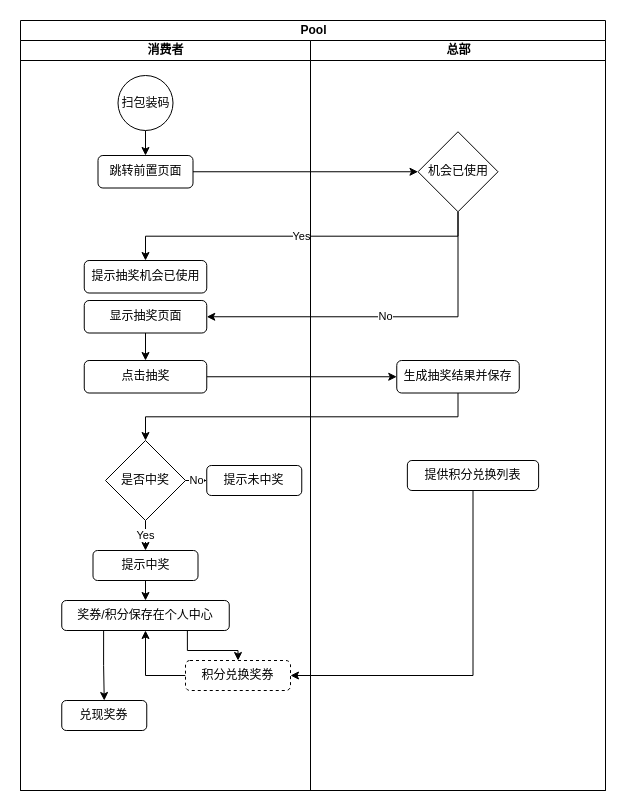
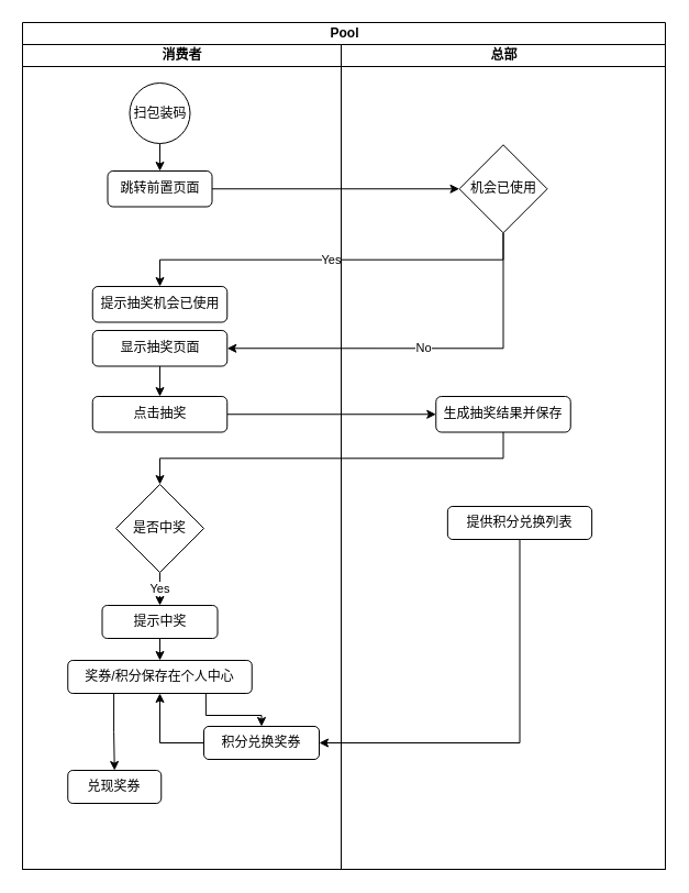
  <mxCell id="0" />
  <mxCell id="1" parent="0" />
  <mxCell id="2" value="Pool" style="swimlane;childLayout=stackLayout;resizeParent=1;resizeParentMax=0;startSize=20;html=1;" parent="1" vertex="1"><mxGeometry x="20" y="20" width="585" height="770" as="geometry" /></mxCell>
  <mxCell id="3" style="edgeStyle=orthogonalEdgeStyle;rounded=0;orthogonalLoop=1;jettySize=auto;html=1;exitX=1;exitY=0.5;exitDx=0;exitDy=0;entryX=0;entryY=0.5;entryDx=0;entryDy=0;" edge="1" parent="2" source="11" target="29"><mxGeometry relative="1" as="geometry"><mxPoint x="313.75" y="151.25" as="targetPoint" /></mxGeometry></mxCell>
  <mxCell id="4" value="Yes" style="edgeStyle=orthogonalEdgeStyle;rounded=0;orthogonalLoop=1;jettySize=auto;html=1;exitX=0.5;exitY=1;exitDx=0;exitDy=0;entryX=0.5;entryY=0;entryDx=0;entryDy=0;" edge="1" parent="2" source="29" target="12"><mxGeometry relative="1" as="geometry" /></mxCell>
  <mxCell id="5" value="No" style="edgeStyle=orthogonalEdgeStyle;rounded=0;orthogonalLoop=1;jettySize=auto;html=1;exitX=0.5;exitY=1;exitDx=0;exitDy=0;entryX=1;entryY=0.5;entryDx=0;entryDy=0;" edge="1" parent="2" source="29" target="14"><mxGeometry relative="1" as="geometry" /></mxCell>
  <mxCell id="6" style="edgeStyle=orthogonalEdgeStyle;rounded=0;orthogonalLoop=1;jettySize=auto;html=1;exitX=1;exitY=0.5;exitDx=0;exitDy=0;entryX=0;entryY=0.5;entryDx=0;entryDy=0;" edge="1" parent="2" source="15" target="30"><mxGeometry relative="1" as="geometry"><mxPoint x="310" y="350" as="targetPoint" /></mxGeometry></mxCell>
  <mxCell id="7" style="edgeStyle=orthogonalEdgeStyle;rounded=0;orthogonalLoop=1;jettySize=auto;html=1;exitX=0.5;exitY=1;exitDx=0;exitDy=0;entryX=0.5;entryY=0;entryDx=0;entryDy=0;" edge="1" parent="2" source="30" target="17"><mxGeometry relative="1" as="geometry"><mxPoint x="375" y="396.25" as="sourcePoint" /><mxPoint x="125" y="440" as="targetPoint" /></mxGeometry></mxCell>
  <mxCell id="8" value="消费者" style="swimlane;startSize=20;html=1;" parent="2" vertex="1"><mxGeometry y="20" width="290" height="750" as="geometry" /></mxCell>
  <mxCell id="9" value="" style="edgeStyle=orthogonalEdgeStyle;rounded=0;orthogonalLoop=1;jettySize=auto;html=1;" parent="8" source="10" target="11" edge="1"><mxGeometry relative="1" as="geometry" /></mxCell>
  <mxCell id="10" value="扫包装码" style="ellipse;whiteSpace=wrap;html=1;aspect=fixed;" parent="8" vertex="1"><mxGeometry x="97.5" y="35" width="55" height="55" as="geometry" /></mxCell>
  <mxCell id="11" value="跳转前置页面" style="rounded=1;whiteSpace=wrap;html=1;" parent="8" vertex="1"><mxGeometry x="77.5" y="115" width="95" height="32.5" as="geometry" /></mxCell>
  <mxCell id="12" value="提示抽奖机会已使用" style="rounded=1;whiteSpace=wrap;html=1;" vertex="1" parent="8"><mxGeometry x="63.75" y="220" width="122.5" height="32.5" as="geometry" /></mxCell>
  <mxCell id="13" style="edgeStyle=orthogonalEdgeStyle;rounded=0;orthogonalLoop=1;jettySize=auto;html=1;exitX=0.5;exitY=1;exitDx=0;exitDy=0;entryX=0.5;entryY=0;entryDx=0;entryDy=0;" edge="1" parent="8" source="14" target="15"><mxGeometry relative="1" as="geometry" /></mxCell>
  <mxCell id="14" value="显示抽奖页面" style="rounded=1;whiteSpace=wrap;html=1;" vertex="1" parent="8"><mxGeometry x="63.75" y="260" width="122.5" height="32.5" as="geometry" /></mxCell>
  <mxCell id="15" value="点击抽奖" style="rounded=1;whiteSpace=wrap;html=1;" vertex="1" parent="8"><mxGeometry x="63.75" y="320" width="122.5" height="32.5" as="geometry" /></mxCell>
  <mxCell id="16" value="Yes" style="edgeStyle=orthogonalEdgeStyle;rounded=0;orthogonalLoop=1;jettySize=auto;html=1;" edge="1" parent="8" source="17" target="21"><mxGeometry relative="1" as="geometry" /></mxCell>
  <mxCell id="17" value="是否中奖" style="rhombus;whiteSpace=wrap;html=1;" vertex="1" parent="8"><mxGeometry x="85" y="400" width="80" height="80" as="geometry" /></mxCell>
- <mxCell id="18" value="提示未中奖" style="rounded=1;whiteSpace=wrap;html=1;" vertex="1" parent="8"><mxGeometry x="186.25" y="425" width="95" height="30" as="geometry" /></mxCell>
- <mxCell id="19" value="No" style="edgeStyle=orthogonalEdgeStyle;rounded=0;orthogonalLoop=1;jettySize=auto;html=1;" edge="1" parent="8" source="17" target="18"><mxGeometry relative="1" as="geometry" /></mxCell>
  <mxCell id="20" value="" style="edgeStyle=orthogonalEdgeStyle;rounded=0;orthogonalLoop=1;jettySize=auto;html=1;" edge="1" parent="8" source="21" target="24"><mxGeometry relative="1" as="geometry" /></mxCell>
  <mxCell id="21" value="提示中奖" style="rounded=1;whiteSpace=wrap;html=1;" vertex="1" parent="8"><mxGeometry x="72.5" y="510" width="105" height="30" as="geometry" /></mxCell>
  <mxCell id="22" style="edgeStyle=orthogonalEdgeStyle;rounded=0;orthogonalLoop=1;jettySize=auto;html=1;exitX=0.75;exitY=1;exitDx=0;exitDy=0;entryX=0.5;entryY=0;entryDx=0;entryDy=0;" edge="1" parent="8" source="24" target="26"><mxGeometry relative="1" as="geometry" /></mxCell>
  <mxCell id="23" style="edgeStyle=orthogonalEdgeStyle;rounded=0;orthogonalLoop=1;jettySize=auto;html=1;exitX=0.25;exitY=1;exitDx=0;exitDy=0;entryX=0.5;entryY=0;entryDx=0;entryDy=0;" edge="1" parent="8" source="24" target="27"><mxGeometry relative="1" as="geometry"><mxPoint x="83" y="680" as="targetPoint" /></mxGeometry></mxCell>
  <mxCell id="24" value="奖券/积分保存在个人中心" style="rounded=1;whiteSpace=wrap;html=1;" vertex="1" parent="8"><mxGeometry x="41.25" y="560" width="167.5" height="30" as="geometry" /></mxCell>
  <mxCell id="25" style="edgeStyle=orthogonalEdgeStyle;rounded=0;orthogonalLoop=1;jettySize=auto;html=1;exitX=0;exitY=0.5;exitDx=0;exitDy=0;entryX=0.5;entryY=1;entryDx=0;entryDy=0;" edge="1" parent="8" source="26" target="24"><mxGeometry relative="1" as="geometry" /></mxCell>
- <mxCell id="26" value="积分兑换奖券" style="rounded=1;whiteSpace=wrap;html=1;dashed=1;" vertex="1" parent="8"><mxGeometry x="165" y="620" width="105" height="30" as="geometry" /></mxCell>
+ <mxCell id="26" value="积分兑换奖券" style="rounded=1;whiteSpace=wrap;html=1;" vertex="1" parent="8"><mxGeometry x="165" y="620" width="105" height="30" as="geometry" /></mxCell>
  <mxCell id="27" value="兑现奖券" style="rounded=1;whiteSpace=wrap;html=1;" vertex="1" parent="8"><mxGeometry x="41.25" y="660" width="85" height="30" as="geometry" /></mxCell>
  <mxCell id="28" value="总部" style="swimlane;startSize=20;html=1;" parent="2" vertex="1"><mxGeometry x="290" y="20" width="295" height="750" as="geometry" /></mxCell>
  <mxCell id="29" value="机会已使用" style="rhombus;whiteSpace=wrap;html=1;" vertex="1" parent="28"><mxGeometry x="107.5" y="91.25" width="80" height="80" as="geometry" /></mxCell>
  <mxCell id="30" value="生成抽奖结果并保存" style="rounded=1;whiteSpace=wrap;html=1;" vertex="1" parent="28"><mxGeometry x="86.25" y="320" width="122.5" height="32.5" as="geometry" /></mxCell>
  <mxCell id="31" value="提供积分兑换列表" style="rounded=1;whiteSpace=wrap;html=1;" vertex="1" parent="28"><mxGeometry x="96.87" y="420" width="131.25" height="30" as="geometry" /></mxCell>
  <mxCell id="32" style="edgeStyle=orthogonalEdgeStyle;rounded=0;orthogonalLoop=1;jettySize=auto;html=1;exitX=0.5;exitY=1;exitDx=0;exitDy=0;entryX=1;entryY=0.5;entryDx=0;entryDy=0;" edge="1" parent="2" source="31" target="26"><mxGeometry relative="1" as="geometry"><mxPoint x="240" y="682" as="targetPoint" /></mxGeometry></mxCell>
